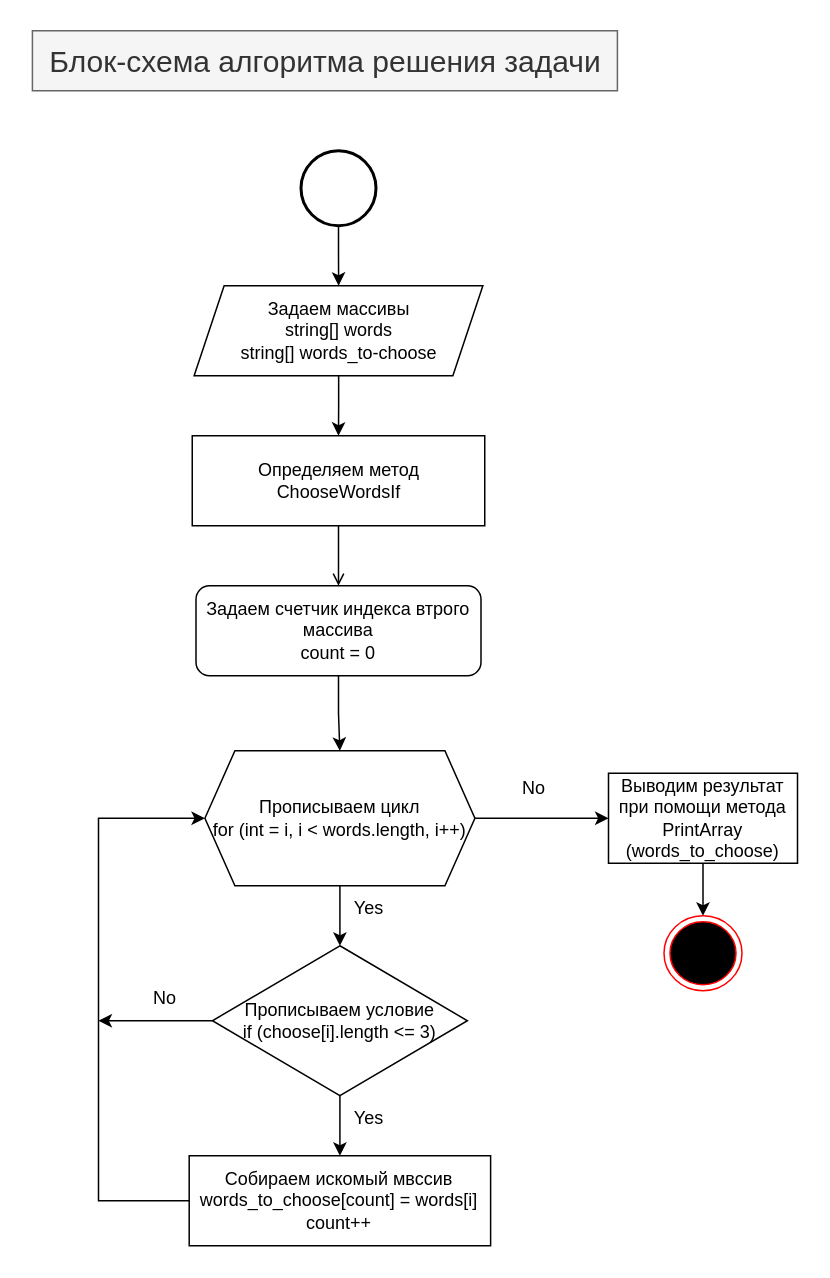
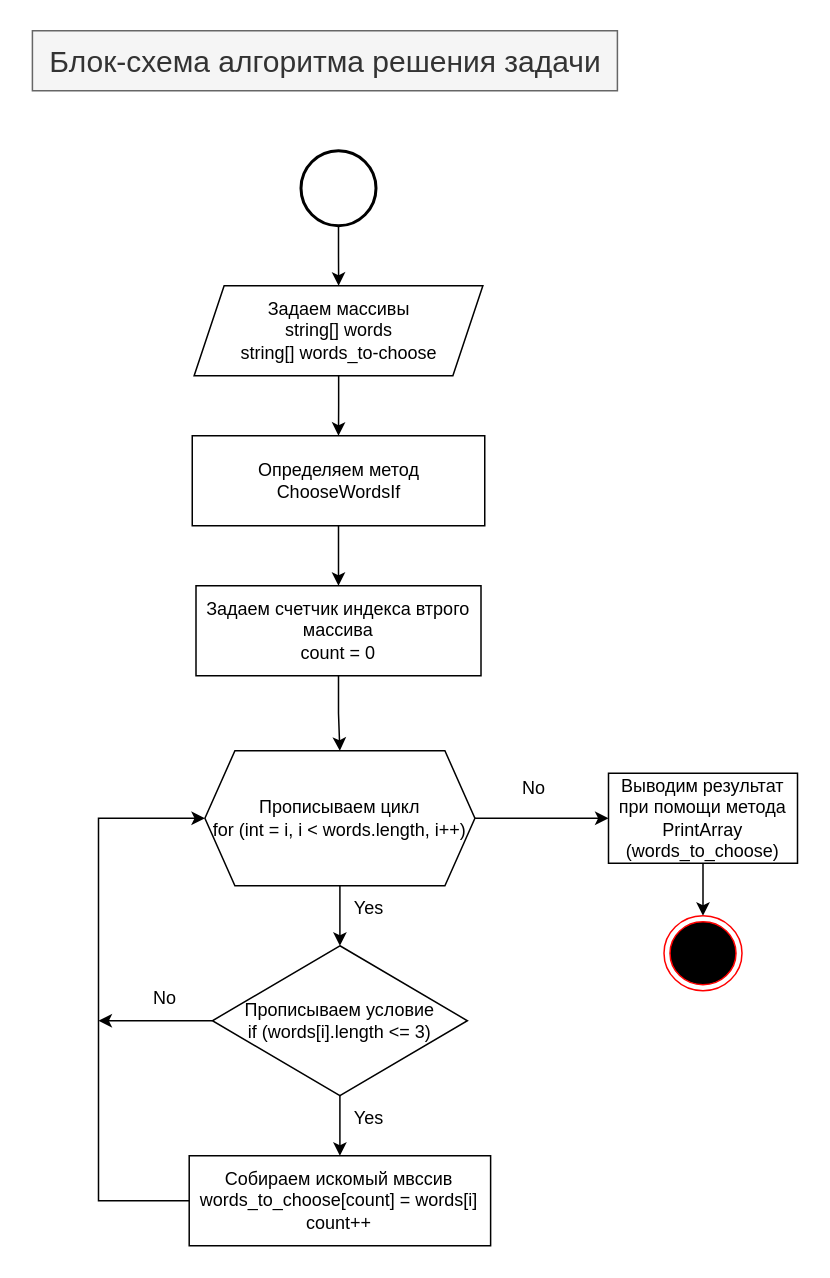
  <mxCell id="0" />
  <mxCell id="1" parent="0" />
  <mxCell id="2" value="" style="edgeStyle=orthogonalEdgeStyle;rounded=0;orthogonalLoop=1;jettySize=auto;html=1;" edge="1" parent="1" source="3" target="17"><mxGeometry relative="1" as="geometry" /></mxCell>
  <mxCell id="3" value="" style="strokeWidth=2;html=1;shape=mxgraph.flowchart.start_2;whiteSpace=wrap;" vertex="1" parent="1"><mxGeometry x="200" y="100" width="50" height="50" as="geometry" /></mxCell>
  <mxCell id="4" value="" style="edgeStyle=orthogonalEdgeStyle;rounded=0;orthogonalLoop=1;jettySize=auto;html=1;" edge="1" parent="1" source="5" target="21"><mxGeometry relative="1" as="geometry" /></mxCell>
- <mxCell id="5" value="Задаем счетчик индекса втрого массива&lt;br&gt;count = 0" style="whiteSpace=wrap;html=1;rounded=1;" vertex="1" parent="1"><mxGeometry x="130" y="390" width="190" height="60" as="geometry" /></mxCell>
+ <mxCell id="5" value="Задаем счетчик индекса втрого массива&lt;br&gt;count = 0" style="rounded=0;whiteSpace=wrap;html=1;" vertex="1" parent="1"><mxGeometry x="130" y="390" width="190" height="60" as="geometry" /></mxCell>
  <mxCell id="6" style="edgeStyle=orthogonalEdgeStyle;rounded=0;orthogonalLoop=1;jettySize=auto;html=1;entryX=0;entryY=0.5;entryDx=0;entryDy=0;exitX=1;exitY=0.5;exitDx=0;exitDy=0;" edge="1" parent="1" source="21" target="13"><mxGeometry relative="1" as="geometry"><mxPoint x="325" y="510" as="sourcePoint" /></mxGeometry></mxCell>
  <mxCell id="7" value="" style="edgeStyle=orthogonalEdgeStyle;rounded=0;orthogonalLoop=1;jettySize=auto;html=1;entryX=0.5;entryY=0;entryDx=0;entryDy=0;" edge="1" parent="1" source="9" target="15"><mxGeometry relative="1" as="geometry"><mxPoint x="225" y="970" as="targetPoint" /></mxGeometry></mxCell>
  <mxCell id="8" style="edgeStyle=orthogonalEdgeStyle;rounded=0;orthogonalLoop=1;jettySize=auto;html=1;" edge="1" parent="1" source="9"><mxGeometry relative="1" as="geometry"><mxPoint x="65" y="680" as="targetPoint" /><Array as="points"><mxPoint x="65" y="680" /><mxPoint x="65" y="680" /></Array></mxGeometry></mxCell>
- <mxCell id="9" value="Прописываем условие &lt;br&gt;if (choose[i].length &amp;lt;= 3)" style="strokeWidth=1;html=1;shape=mxgraph.flowchart.decision;whiteSpace=wrap;" vertex="1" parent="1"><mxGeometry x="140.94" y="630" width="170" height="100" as="geometry" /></mxCell>
+ <mxCell id="9" value="Прописываем условие &lt;br&gt;if (words[i].length &amp;lt;= 3)" style="strokeWidth=1;html=1;shape=mxgraph.flowchart.decision;whiteSpace=wrap;" vertex="1" parent="1"><mxGeometry x="140.94" y="630" width="170" height="100" as="geometry" /></mxCell>
  <mxCell id="10" value="Yes" style="text;html=1;align=center;verticalAlign=middle;resizable=0;points=[];autosize=1;strokeColor=none;fillColor=none;" vertex="1" parent="1"><mxGeometry x="225" y="730" width="40" height="30" as="geometry" /></mxCell>
  <mxCell id="11" value="No" style="text;html=1;align=center;verticalAlign=middle;resizable=0;points=[];autosize=1;strokeColor=none;fillColor=none;" vertex="1" parent="1"><mxGeometry x="335" y="510" width="40" height="30" as="geometry" /></mxCell>
  <mxCell id="12" value="" style="edgeStyle=orthogonalEdgeStyle;rounded=0;orthogonalLoop=1;jettySize=auto;html=1;" edge="1" parent="1" source="13" target="19"><mxGeometry relative="1" as="geometry" /></mxCell>
  <mxCell id="13" value="Выводим результат при помощи метода &lt;br&gt;PrintArray (words_to_choose)" style="rounded=0;whiteSpace=wrap;html=1;" vertex="1" parent="1"><mxGeometry x="405" y="515" width="126" height="60" as="geometry" /></mxCell>
  <mxCell id="14" style="edgeStyle=orthogonalEdgeStyle;rounded=0;orthogonalLoop=1;jettySize=auto;html=1;entryX=0;entryY=0.5;entryDx=0;entryDy=0;" edge="1" parent="1" source="15" target="21"><mxGeometry relative="1" as="geometry"><Array as="points"><mxPoint x="65" y="800" /><mxPoint x="65" y="545" /></Array></mxGeometry></mxCell>
  <mxCell id="15" value="Собираем искомый мвссив &lt;br&gt;words_to_choose[count] = words[i]&lt;br&gt;count++" style="whiteSpace=wrap;html=1;strokeWidth=1;" vertex="1" parent="1"><mxGeometry x="125.47" y="770" width="200.94" height="60" as="geometry" /></mxCell>
  <mxCell id="16" value="" style="edgeStyle=orthogonalEdgeStyle;rounded=0;orthogonalLoop=1;jettySize=auto;html=1;entryX=0.5;entryY=0;entryDx=0;entryDy=0;" edge="1" parent="1" source="17" target="24"><mxGeometry relative="1" as="geometry"><mxPoint x="225" y="270" as="targetPoint" /></mxGeometry></mxCell>
  <mxCell id="17" value="Задаем массивы&lt;br&gt;string[] words&lt;br&gt;string[] words_to-choose" style="shape=parallelogram;perimeter=parallelogramPerimeter;whiteSpace=wrap;html=1;fixedSize=1;" vertex="1" parent="1"><mxGeometry x="128.75" y="190" width="192.5" height="60" as="geometry" /></mxCell>
- <mxCell id="18" value="" style="edgeStyle=orthogonalEdgeStyle;rounded=0;orthogonalLoop=1;jettySize=auto;html=1;startArrow=none;endArrow=open;" edge="1" parent="1" source="24" target="5"><mxGeometry relative="1" as="geometry"><mxPoint x="225" y="330" as="sourcePoint" /></mxGeometry></mxCell>
+ <mxCell id="18" value="" style="edgeStyle=orthogonalEdgeStyle;rounded=0;orthogonalLoop=1;jettySize=auto;html=1;startArrow=none;" edge="1" parent="1" source="24" target="5"><mxGeometry relative="1" as="geometry"><mxPoint x="225" y="330" as="sourcePoint" /></mxGeometry></mxCell>
  <mxCell id="19" value="" style="ellipse;html=1;shape=endState;fillColor=#000000;strokeColor=#ff0000;" vertex="1" parent="1"><mxGeometry x="442" y="610" width="52" height="50" as="geometry" /></mxCell>
  <mxCell id="20" value="" style="edgeStyle=orthogonalEdgeStyle;rounded=0;orthogonalLoop=1;jettySize=auto;html=1;" edge="1" parent="1" source="21" target="9"><mxGeometry relative="1" as="geometry" /></mxCell>
  <mxCell id="21" value="Прописываем цикл&lt;br&gt;for (int = i, i &amp;lt; words.length, i++)" style="shape=hexagon;perimeter=hexagonPerimeter2;whiteSpace=wrap;html=1;fixedSize=1;" vertex="1" parent="1"><mxGeometry x="135.94" y="500" width="180" height="90" as="geometry" /></mxCell>
  <mxCell id="22" value="Yes" style="text;html=1;align=center;verticalAlign=middle;resizable=0;points=[];autosize=1;strokeColor=none;fillColor=none;" vertex="1" parent="1"><mxGeometry x="225" y="590" width="40" height="30" as="geometry" /></mxCell>
  <mxCell id="23" value="No" style="text;html=1;align=center;verticalAlign=middle;resizable=0;points=[];autosize=1;strokeColor=none;fillColor=none;rotation=0;" vertex="1" parent="1"><mxGeometry x="88.75" y="650" width="40" height="30" as="geometry" /></mxCell>
  <mxCell id="24" value="Определяем метод&lt;br&gt;ChooseWordsIf" style="whiteSpace=wrap;html=1;rounded=0;" vertex="1" parent="1"><mxGeometry x="127.5" y="290" width="195" height="60" as="geometry" /></mxCell>
  <mxCell id="25" value="Блок-схема алгоритма решения задачи" style="text;html=1;align=center;verticalAlign=middle;resizable=0;points=[];autosize=1;strokeColor=#666666;fillColor=#f5f5f5;fontColor=#333333;fontSize=20;" vertex="1" parent="1"><mxGeometry x="20.94" y="20" width="390" height="40" as="geometry" /></mxCell>
